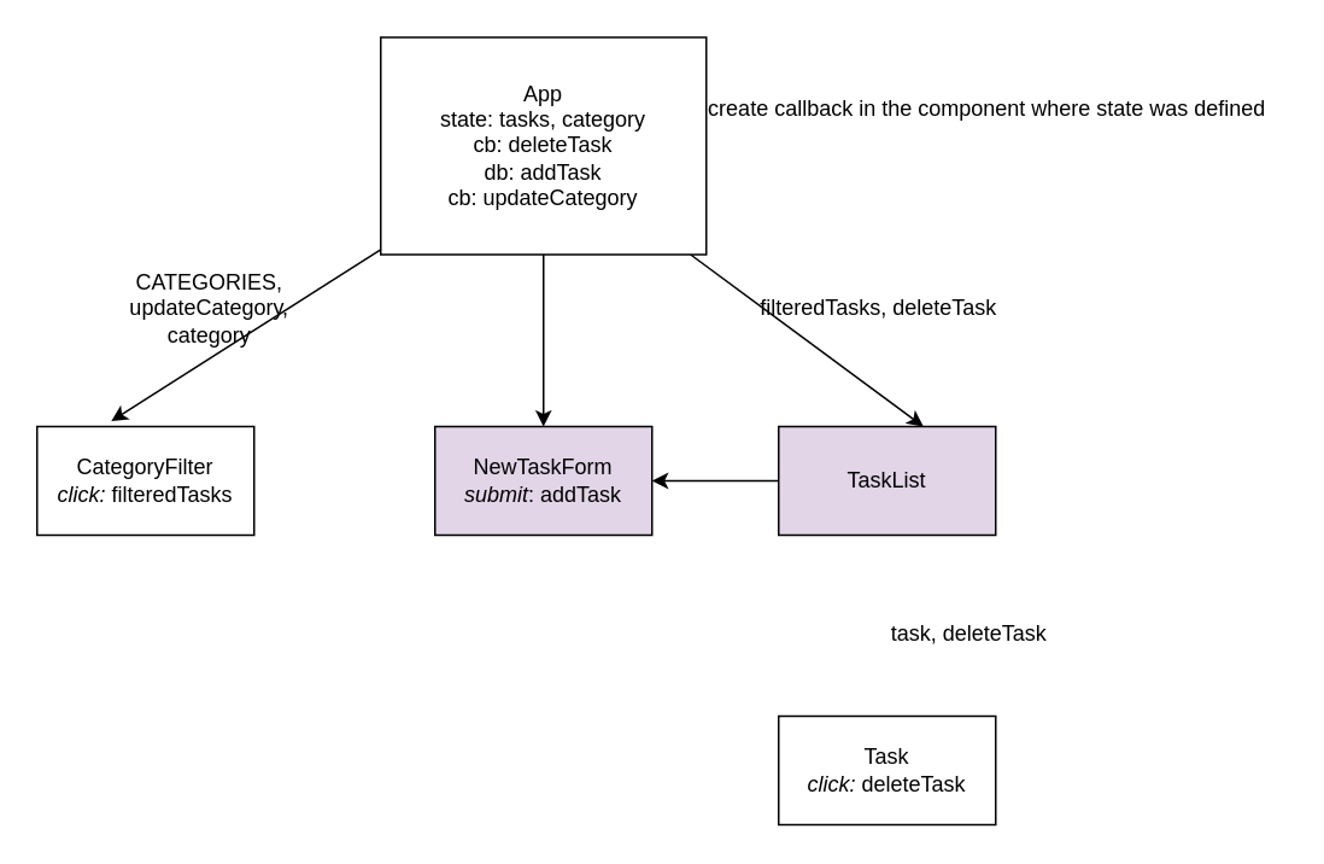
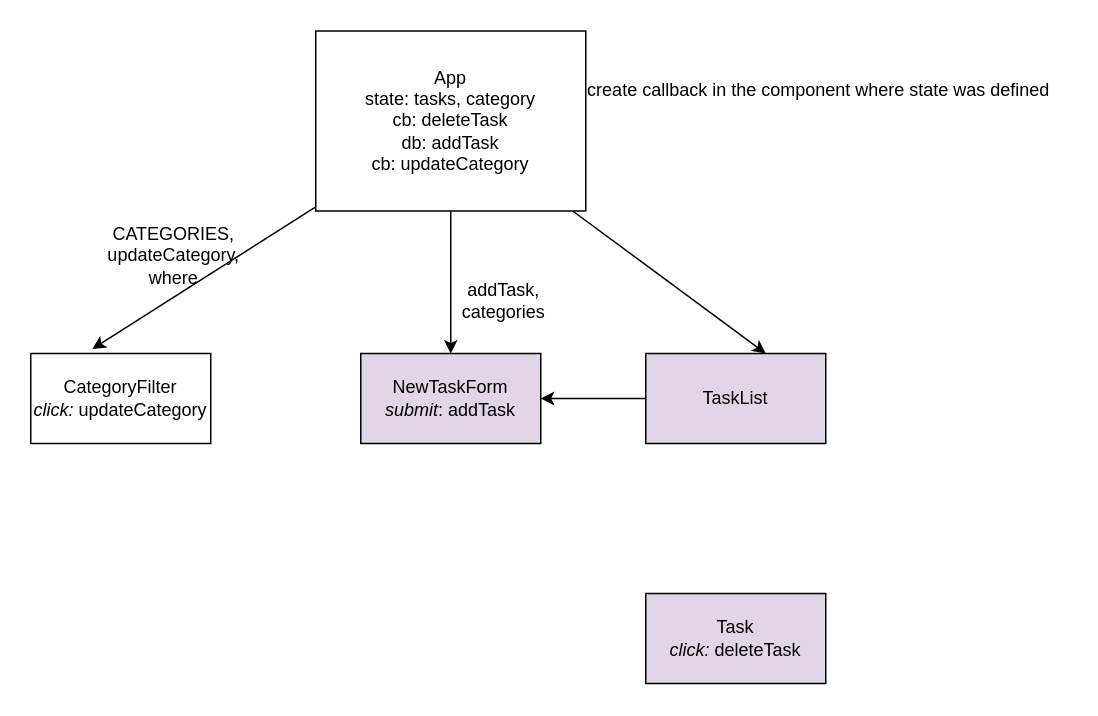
  <mxCell id="0" />
  <mxCell id="1" parent="0" />
  <mxCell id="2" style="edgeStyle=none;html=1;entryX=0.342;entryY=-0.05;entryDx=0;entryDy=0;entryPerimeter=0;" edge="1" parent="1" source="5" target="6"><mxGeometry relative="1" as="geometry" /></mxCell>
  <mxCell id="3" style="edgeStyle=none;html=1;" edge="1" parent="1" source="5" target="7"><mxGeometry relative="1" as="geometry" /></mxCell>
  <mxCell id="4" style="edgeStyle=none;html=1;entryX=0.667;entryY=0;entryDx=0;entryDy=0;entryPerimeter=0;" edge="1" parent="1" source="5" target="9"><mxGeometry relative="1" as="geometry" /></mxCell>
  <mxCell id="5" value="App&lt;br&gt;state: tasks, category&lt;br&gt;cb: deleteTask&lt;br&gt;db: addTask&lt;br&gt;cb: updateCategory" style="whiteSpace=wrap;html=1;" vertex="1" parent="1"><mxGeometry x="210" y="20" width="180" height="120" as="geometry" /></mxCell>
- <mxCell id="6" value="CategoryFilter&lt;br&gt;&lt;i&gt;click: &lt;/i&gt;filteredTasks" style="whiteSpace=wrap;html=1;" vertex="1" parent="1"><mxGeometry x="20" y="235" width="120" height="60" as="geometry" /></mxCell>
+ <mxCell id="6" value="CategoryFilter&lt;br&gt;&lt;i&gt;click: &lt;/i&gt;updateCategory" style="whiteSpace=wrap;html=1;" vertex="1" parent="1"><mxGeometry x="20" y="235" width="120" height="60" as="geometry" /></mxCell>
  <mxCell id="7" value="NewTaskForm&lt;br&gt;&lt;i&gt;submit&lt;/i&gt;: addTask" style="whiteSpace=wrap;html=1;fillColor=#e1d5e7;" vertex="1" parent="1"><mxGeometry x="240" y="235" width="120" height="60" as="geometry" /></mxCell>
  <mxCell id="8" value="" style="edgeStyle=none;html=1;" edge="1" parent="1" source="9" target="7"><mxGeometry relative="1" as="geometry" /></mxCell>
  <mxCell id="9" value="TaskList" style="whiteSpace=wrap;html=1;fillColor=#e1d5e7;" vertex="1" parent="1"><mxGeometry x="430" y="235" width="120" height="60" as="geometry" /></mxCell>
- <mxCell id="10" value="filteredTasks, deleteTask" style="text;html=1;align=center;verticalAlign=middle;resizable=0;points=[];autosize=1;strokeColor=none;fillColor=none;" vertex="1" parent="1"><mxGeometry x="410" y="155" width="150" height="30" as="geometry" /></mxCell>
- <mxCell id="11" value="Task&lt;br&gt;&lt;i&gt;click: &lt;/i&gt;deleteTask" style="whiteSpace=wrap;html=1;" vertex="1" parent="1"><mxGeometry x="430" y="395" width="120" height="60" as="geometry" /></mxCell>
- <mxCell id="12" value="task, deleteTask" style="text;html=1;align=center;verticalAlign=middle;resizable=0;points=[];autosize=1;strokeColor=none;fillColor=none;" vertex="1" parent="1"><mxGeometry x="480" y="335" width="110" height="30" as="geometry" /></mxCell>
+ <mxCell id="11" value="Task&lt;br&gt;&lt;i&gt;click: &lt;/i&gt;deleteTask" style="whiteSpace=wrap;html=1;fillColor=#e1d5e7;" vertex="1" parent="1"><mxGeometry x="430" y="395" width="120" height="60" as="geometry" /></mxCell>
  <mxCell id="13" value="create callback in the component where state was defined" style="text;html=1;align=center;verticalAlign=middle;resizable=0;points=[];autosize=1;strokeColor=none;fillColor=none;" vertex="1" parent="1"><mxGeometry x="380" y="45" width="330" height="30" as="geometry" /></mxCell>
- <mxCell id="14" value="CATEGORIES,&lt;br&gt;updateCategory,&lt;br&gt;category" style="text;html=1;align=center;verticalAlign=middle;resizable=0;points=[];autosize=1;strokeColor=none;fillColor=none;" vertex="1" parent="1"><mxGeometry x="60" y="140" width="110" height="60" as="geometry" /></mxCell>
+ <mxCell id="14" value="CATEGORIES,&lt;br&gt;updateCategory,&lt;br&gt;where" style="text;html=1;align=center;verticalAlign=middle;resizable=0;points=[];autosize=1;strokeColor=none;fillColor=none;" vertex="1" parent="1"><mxGeometry x="60" y="140" width="110" height="60" as="geometry" /></mxCell>
+ <mxCell id="15" value="addTask,&lt;br&gt;categories" style="text;html=1;align=center;verticalAlign=middle;resizable=0;points=[];autosize=1;strokeColor=none;fillColor=none;" vertex="1" parent="1"><mxGeometry x="295" y="180" width="80" height="40" as="geometry" /></mxCell>
